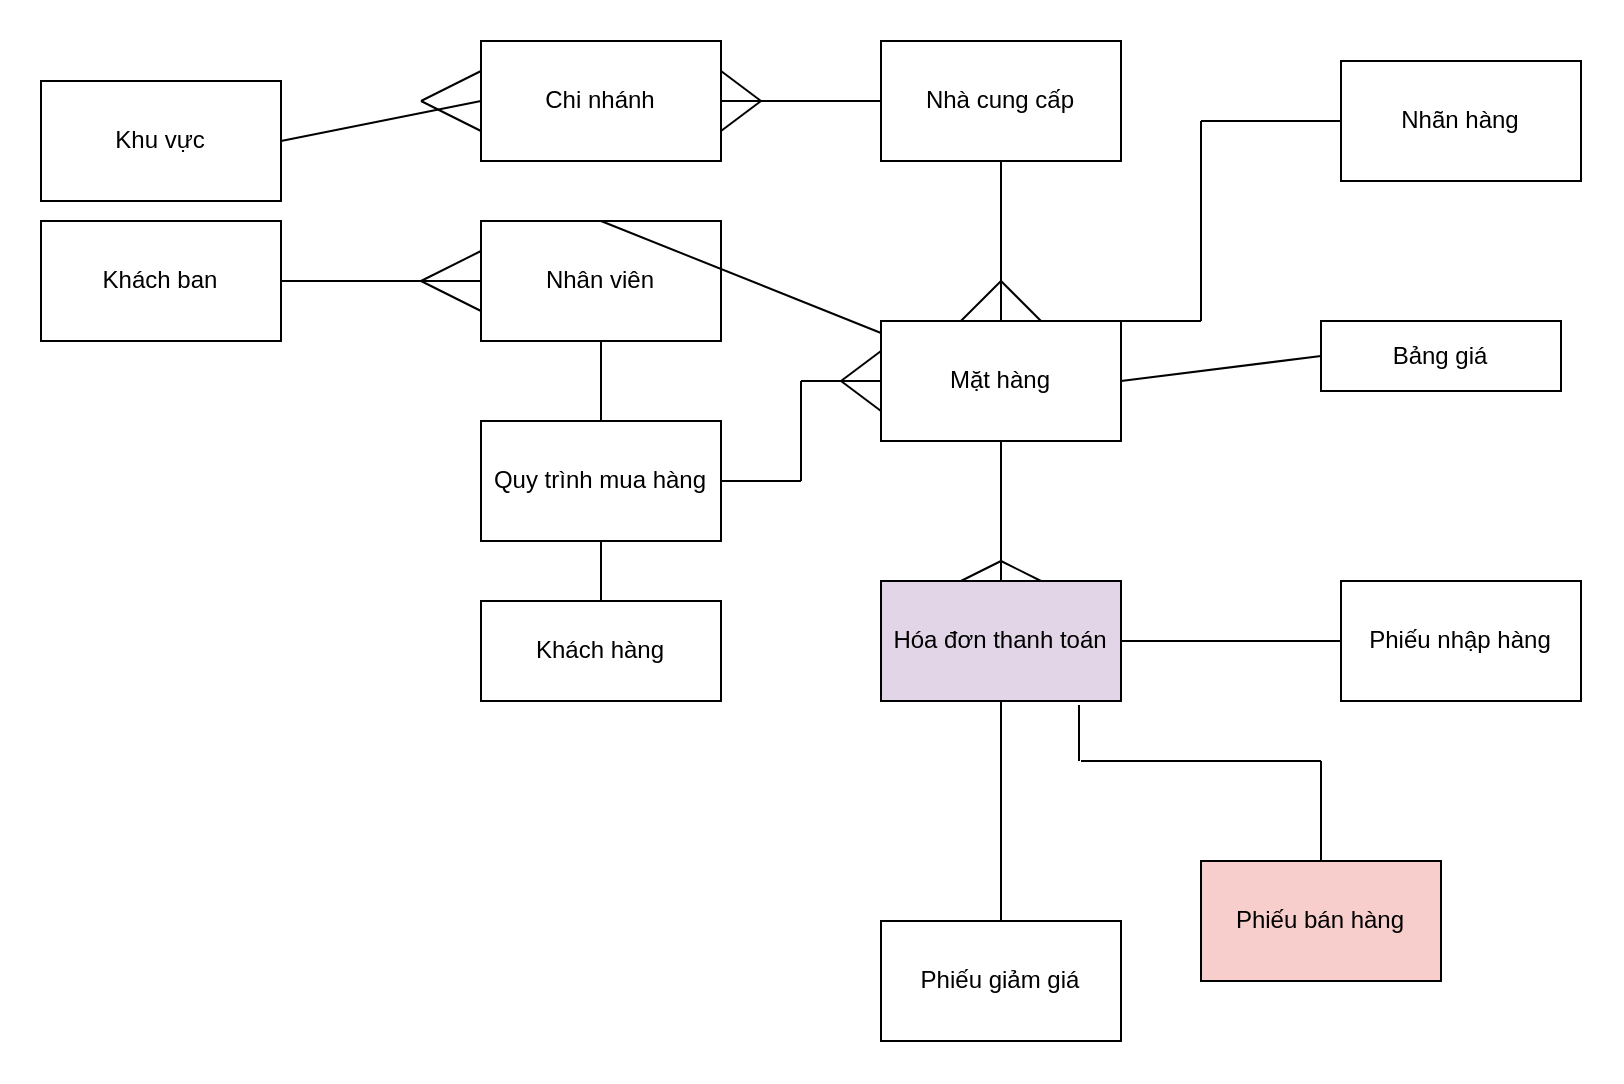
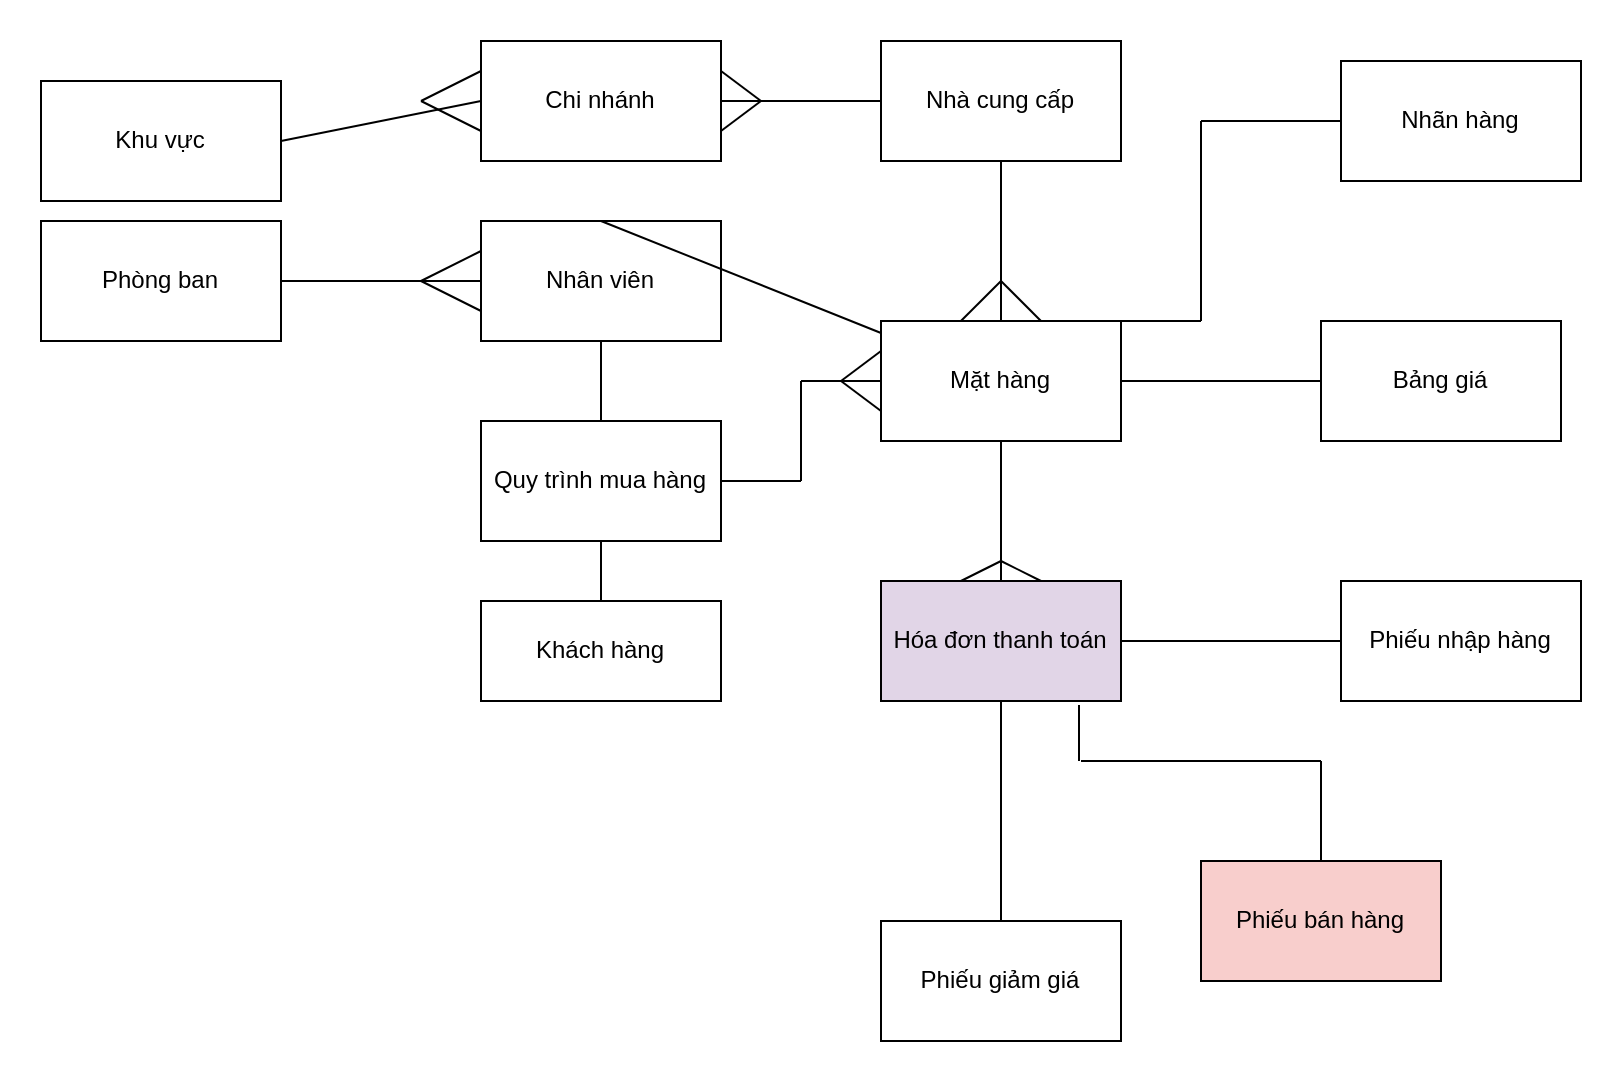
  <mxCell id="0" />
  <mxCell id="1" parent="0" />
  <mxCell id="2" value="Khu vực" style="rounded=0;whiteSpace=wrap;html=1;" vertex="1" parent="1"><mxGeometry x="20" y="40" width="120" height="60" as="geometry" /></mxCell>
- <mxCell id="3" value="Khách ban" style="rounded=0;whiteSpace=wrap;html=1;" vertex="1" parent="1"><mxGeometry x="20" y="110" width="120" height="60" as="geometry" /></mxCell>
+ <mxCell id="3" value="Phòng ban" style="rounded=0;whiteSpace=wrap;html=1;" vertex="1" parent="1"><mxGeometry x="20" y="110" width="120" height="60" as="geometry" /></mxCell>
  <mxCell id="4" value="Quy trình mua hàng" style="rounded=0;whiteSpace=wrap;html=1;" vertex="1" parent="1"><mxGeometry x="240" y="210" width="120" height="60" as="geometry" /></mxCell>
  <mxCell id="5" value="Chi nhánh" style="rounded=0;whiteSpace=wrap;html=1;" vertex="1" parent="1"><mxGeometry x="240" y="20" width="120" height="60" as="geometry" /></mxCell>
  <mxCell id="6" value="Hóa đơn thanh toán" style="rounded=0;whiteSpace=wrap;html=1;fillColor=#e1d5e7;" vertex="1" parent="1"><mxGeometry x="440" y="290" width="120" height="60" as="geometry" /></mxCell>
  <mxCell id="7" value="Phiếu giảm giá" style="rounded=0;whiteSpace=wrap;html=1;" vertex="1" parent="1"><mxGeometry x="440" y="460" width="120" height="60" as="geometry" /></mxCell>
  <mxCell id="8" value="Phiếu bán hàng" style="rounded=0;whiteSpace=wrap;html=1;fillColor=#f8cecc;" vertex="1" parent="1"><mxGeometry x="600" y="430" width="120" height="60" as="geometry" /></mxCell>
  <mxCell id="9" value="Nhà cung cấp" style="rounded=0;whiteSpace=wrap;html=1;" vertex="1" parent="1"><mxGeometry x="440" y="20" width="120" height="60" as="geometry" /></mxCell>
  <mxCell id="10" value="Nhân viên" style="rounded=0;whiteSpace=wrap;html=1;" vertex="1" parent="1"><mxGeometry x="240" y="110" width="120" height="60" as="geometry" /></mxCell>
  <mxCell id="11" value="Mặt hàng" style="rounded=0;whiteSpace=wrap;html=1;" vertex="1" parent="1"><mxGeometry x="440" y="160" width="120" height="60" as="geometry" /></mxCell>
  <mxCell id="12" value="Phiếu nhập hàng" style="rounded=0;whiteSpace=wrap;html=1;" vertex="1" parent="1"><mxGeometry x="670" y="290" width="120" height="60" as="geometry" /></mxCell>
- <mxCell id="13" value="Bảng giá" style="rounded=0;whiteSpace=wrap;html=1;" vertex="1" parent="1"><mxGeometry x="660" y="160" width="120" height="35" as="geometry" /></mxCell>
+ <mxCell id="13" value="Bảng giá" style="rounded=0;whiteSpace=wrap;html=1;" vertex="1" parent="1"><mxGeometry x="660" y="160" width="120" height="60" as="geometry" /></mxCell>
  <mxCell id="14" value="Nhãn hàng" style="rounded=0;whiteSpace=wrap;html=1;" vertex="1" parent="1"><mxGeometry x="670" y="30" width="120" height="60" as="geometry" /></mxCell>
  <mxCell id="15" value="" style="endArrow=none;html=1;rounded=0;" edge="1" parent="1"><mxGeometry width="50" height="50" relative="1" as="geometry"><mxPoint x="600" y="160" as="sourcePoint" /><mxPoint x="600" y="60" as="targetPoint" /></mxGeometry></mxCell>
  <mxCell id="16" value="" style="endArrow=none;html=1;rounded=0;exitX=1;exitY=0;exitDx=0;exitDy=0;" edge="1" parent="1" source="11"><mxGeometry width="50" height="50" relative="1" as="geometry"><mxPoint x="510" y="140" as="sourcePoint" /><mxPoint x="600" y="160" as="targetPoint" /></mxGeometry></mxCell>
  <mxCell id="17" value="" style="endArrow=none;html=1;rounded=0;entryX=0;entryY=0.5;entryDx=0;entryDy=0;" edge="1" parent="1" target="14"><mxGeometry width="50" height="50" relative="1" as="geometry"><mxPoint x="600" y="60" as="sourcePoint" /><mxPoint x="560" y="90" as="targetPoint" /></mxGeometry></mxCell>
  <mxCell id="18" value="" style="endArrow=none;html=1;rounded=0;entryX=0;entryY=0.5;entryDx=0;entryDy=0;exitX=1;exitY=0.5;exitDx=0;exitDy=0;" edge="1" parent="1" source="11" target="13"><mxGeometry width="50" height="50" relative="1" as="geometry"><mxPoint x="510" y="140" as="sourcePoint" /><mxPoint x="560" y="90" as="targetPoint" /></mxGeometry></mxCell>
  <mxCell id="19" value="" style="endArrow=none;html=1;rounded=0;entryX=0.5;entryY=1;entryDx=0;entryDy=0;exitX=0.5;exitY=0;exitDx=0;exitDy=0;" edge="1" parent="1" source="11" target="9"><mxGeometry width="50" height="50" relative="1" as="geometry"><mxPoint x="510" y="140" as="sourcePoint" /><mxPoint x="560" y="90" as="targetPoint" /></mxGeometry></mxCell>
  <mxCell id="20" value="" style="endArrow=none;html=1;rounded=0;" edge="1" parent="1"><mxGeometry width="50" height="50" relative="1" as="geometry"><mxPoint x="500" y="140" as="sourcePoint" /><mxPoint x="520" y="160" as="targetPoint" /></mxGeometry></mxCell>
  <mxCell id="21" value="" style="endArrow=none;html=1;rounded=0;entryX=0.333;entryY=0;entryDx=0;entryDy=0;entryPerimeter=0;" edge="1" parent="1" target="11"><mxGeometry width="50" height="50" relative="1" as="geometry"><mxPoint x="500" y="140" as="sourcePoint" /><mxPoint x="560" y="90" as="targetPoint" /></mxGeometry></mxCell>
  <mxCell id="22" value="" style="endArrow=none;html=1;rounded=0;entryX=0.5;entryY=0;entryDx=0;entryDy=0;exitX=0.5;exitY=1;exitDx=0;exitDy=0;" edge="1" parent="1" source="11" target="6"><mxGeometry width="50" height="50" relative="1" as="geometry"><mxPoint x="510" y="170" as="sourcePoint" /><mxPoint x="510" y="90" as="targetPoint" /></mxGeometry></mxCell>
  <mxCell id="23" value="" style="endArrow=none;html=1;rounded=0;entryX=0.333;entryY=0;entryDx=0;entryDy=0;entryPerimeter=0;" edge="1" parent="1" target="6"><mxGeometry width="50" height="50" relative="1" as="geometry"><mxPoint x="500" y="280" as="sourcePoint" /><mxPoint x="520" y="100" as="targetPoint" /></mxGeometry></mxCell>
  <mxCell id="24" value="" style="endArrow=none;html=1;rounded=0;" edge="1" parent="1"><mxGeometry width="50" height="50" relative="1" as="geometry"><mxPoint x="520" y="290" as="sourcePoint" /><mxPoint x="500" y="280" as="targetPoint" /></mxGeometry></mxCell>
  <mxCell id="25" value="" style="endArrow=none;html=1;rounded=0;exitX=1;exitY=0.5;exitDx=0;exitDy=0;entryX=0;entryY=0.5;entryDx=0;entryDy=0;" edge="1" parent="1" source="6" target="12"><mxGeometry width="50" height="50" relative="1" as="geometry"><mxPoint x="600" y="360" as="sourcePoint" /><mxPoint x="650" y="310" as="targetPoint" /></mxGeometry></mxCell>
  <mxCell id="26" value="" style="endArrow=none;html=1;rounded=0;entryX=0.5;entryY=0;entryDx=0;entryDy=0;" edge="1" parent="1" target="8"><mxGeometry width="50" height="50" relative="1" as="geometry"><mxPoint x="660" y="380" as="sourcePoint" /><mxPoint x="560" y="390" as="targetPoint" /></mxGeometry></mxCell>
  <mxCell id="27" value="" style="endArrow=none;html=1;rounded=0;" edge="1" parent="1"><mxGeometry width="50" height="50" relative="1" as="geometry"><mxPoint x="540" y="380" as="sourcePoint" /><mxPoint x="660" y="380" as="targetPoint" /></mxGeometry></mxCell>
  <mxCell id="28" value="" style="endArrow=none;html=1;rounded=0;entryX=0.825;entryY=1.033;entryDx=0;entryDy=0;entryPerimeter=0;" edge="1" parent="1" target="6"><mxGeometry width="50" height="50" relative="1" as="geometry"><mxPoint x="539" y="380" as="sourcePoint" /><mxPoint x="570" y="340" as="targetPoint" /></mxGeometry></mxCell>
  <mxCell id="29" value="" style="endArrow=none;html=1;rounded=0;entryX=0.5;entryY=1;entryDx=0;entryDy=0;exitX=0.5;exitY=0;exitDx=0;exitDy=0;" edge="1" parent="1" source="7" target="6"><mxGeometry width="50" height="50" relative="1" as="geometry"><mxPoint x="510" y="440" as="sourcePoint" /><mxPoint x="560" y="390" as="targetPoint" /></mxGeometry></mxCell>
  <mxCell id="30" value="" style="endArrow=none;html=1;rounded=0;entryX=0;entryY=0.5;entryDx=0;entryDy=0;exitX=1;exitY=0.5;exitDx=0;exitDy=0;" edge="1" parent="1" source="5" target="9"><mxGeometry width="50" height="50" relative="1" as="geometry"><mxPoint x="260" y="140" as="sourcePoint" /><mxPoint x="310" y="90" as="targetPoint" /></mxGeometry></mxCell>
  <mxCell id="31" value="" style="endArrow=none;html=1;rounded=0;entryX=0;entryY=0.5;entryDx=0;entryDy=0;exitX=1;exitY=0.5;exitDx=0;exitDy=0;" edge="1" parent="1" source="2" target="5"><mxGeometry width="50" height="50" relative="1" as="geometry"><mxPoint x="260" y="140" as="sourcePoint" /><mxPoint x="310" y="90" as="targetPoint" /></mxGeometry></mxCell>
  <mxCell id="32" value="" style="endArrow=none;html=1;rounded=0;entryX=1;entryY=0.25;entryDx=0;entryDy=0;" edge="1" parent="1" target="5"><mxGeometry width="50" height="50" relative="1" as="geometry"><mxPoint x="380" y="50" as="sourcePoint" /><mxPoint x="310" y="90" as="targetPoint" /></mxGeometry></mxCell>
  <mxCell id="33" value="" style="endArrow=none;html=1;rounded=0;entryX=0;entryY=0.25;entryDx=0;entryDy=0;" edge="1" parent="1" target="5"><mxGeometry width="50" height="50" relative="1" as="geometry"><mxPoint x="210" y="50" as="sourcePoint" /><mxPoint x="310" y="90" as="targetPoint" /></mxGeometry></mxCell>
  <mxCell id="34" value="" style="endArrow=none;html=1;rounded=0;exitX=1;exitY=0.75;exitDx=0;exitDy=0;" edge="1" parent="1" source="5"><mxGeometry width="50" height="50" relative="1" as="geometry"><mxPoint x="260" y="140" as="sourcePoint" /><mxPoint x="380" y="50" as="targetPoint" /></mxGeometry></mxCell>
  <mxCell id="35" value="" style="endArrow=none;html=1;rounded=0;exitX=0;exitY=0.75;exitDx=0;exitDy=0;" edge="1" parent="1" source="5"><mxGeometry width="50" height="50" relative="1" as="geometry"><mxPoint x="260" y="140" as="sourcePoint" /><mxPoint x="210" y="50" as="targetPoint" /></mxGeometry></mxCell>
  <mxCell id="36" value="" style="endArrow=none;html=1;rounded=0;exitX=0.5;exitY=0;exitDx=0;exitDy=0;" edge="1" parent="1" source="10" target="11"><mxGeometry width="50" height="50" relative="1" as="geometry"><mxPoint x="260" y="330" as="sourcePoint" /><mxPoint x="310" y="280" as="targetPoint" /></mxGeometry></mxCell>
  <mxCell id="37" value="" style="endArrow=none;html=1;rounded=0;entryX=0.5;entryY=1;entryDx=0;entryDy=0;exitX=0.5;exitY=0;exitDx=0;exitDy=0;" edge="1" parent="1" source="4" target="10"><mxGeometry width="50" height="50" relative="1" as="geometry"><mxPoint x="260" y="230" as="sourcePoint" /><mxPoint x="310" y="180" as="targetPoint" /></mxGeometry></mxCell>
  <mxCell id="38" value="" style="endArrow=none;html=1;rounded=0;entryX=0;entryY=0.5;entryDx=0;entryDy=0;" edge="1" parent="1" target="11"><mxGeometry width="50" height="50" relative="1" as="geometry"><mxPoint x="400" y="190" as="sourcePoint" /><mxPoint x="310" y="180" as="targetPoint" /></mxGeometry></mxCell>
  <mxCell id="39" value="" style="endArrow=none;html=1;rounded=0;" edge="1" parent="1"><mxGeometry width="50" height="50" relative="1" as="geometry"><mxPoint x="400" y="240" as="sourcePoint" /><mxPoint x="400" y="190" as="targetPoint" /></mxGeometry></mxCell>
  <mxCell id="40" value="" style="endArrow=none;html=1;rounded=0;" edge="1" parent="1"><mxGeometry width="50" height="50" relative="1" as="geometry"><mxPoint x="360" y="240" as="sourcePoint" /><mxPoint x="400" y="240" as="targetPoint" /></mxGeometry></mxCell>
  <mxCell id="41" value="" style="endArrow=none;html=1;rounded=0;entryX=0;entryY=0.25;entryDx=0;entryDy=0;" edge="1" parent="1" target="11"><mxGeometry width="50" height="50" relative="1" as="geometry"><mxPoint x="420" y="190" as="sourcePoint" /><mxPoint x="310" y="180" as="targetPoint" /></mxGeometry></mxCell>
  <mxCell id="42" value="" style="endArrow=none;html=1;rounded=0;entryX=0;entryY=0.75;entryDx=0;entryDy=0;" edge="1" parent="1" target="11"><mxGeometry width="50" height="50" relative="1" as="geometry"><mxPoint x="420" y="190" as="sourcePoint" /><mxPoint x="310" y="180" as="targetPoint" /></mxGeometry></mxCell>
  <mxCell id="43" value="Khách hàng" style="rounded=0;whiteSpace=wrap;html=1;" vertex="1" parent="1"><mxGeometry x="240" y="300" width="120" height="50" as="geometry" /></mxCell>
  <mxCell id="44" value="" style="endArrow=none;html=1;rounded=0;entryX=0.5;entryY=0;entryDx=0;entryDy=0;exitX=0.5;exitY=1;exitDx=0;exitDy=0;" edge="1" parent="1" source="4" target="43"><mxGeometry width="50" height="50" relative="1" as="geometry"><mxPoint x="80" y="230" as="sourcePoint" /><mxPoint x="130" y="180" as="targetPoint" /></mxGeometry></mxCell>
  <mxCell id="45" value="" style="endArrow=none;html=1;rounded=0;entryX=0;entryY=0.5;entryDx=0;entryDy=0;exitX=1;exitY=0.5;exitDx=0;exitDy=0;" edge="1" parent="1" source="3" target="10"><mxGeometry width="50" height="50" relative="1" as="geometry"><mxPoint x="80" y="230" as="sourcePoint" /><mxPoint x="130" y="180" as="targetPoint" /></mxGeometry></mxCell>
  <mxCell id="46" value="" style="endArrow=none;html=1;rounded=0;entryX=0;entryY=0.25;entryDx=0;entryDy=0;" edge="1" parent="1" target="10"><mxGeometry width="50" height="50" relative="1" as="geometry"><mxPoint x="210" y="140" as="sourcePoint" /><mxPoint x="130" y="180" as="targetPoint" /></mxGeometry></mxCell>
  <mxCell id="47" value="" style="endArrow=none;html=1;rounded=0;entryX=0;entryY=0.75;entryDx=0;entryDy=0;" edge="1" parent="1" target="10"><mxGeometry width="50" height="50" relative="1" as="geometry"><mxPoint x="210" y="140" as="sourcePoint" /><mxPoint x="130" y="180" as="targetPoint" /></mxGeometry></mxCell>
